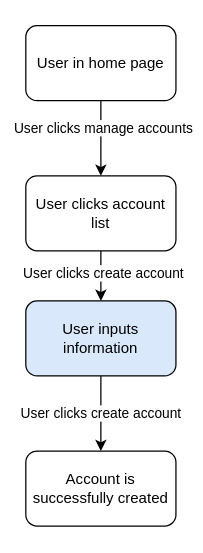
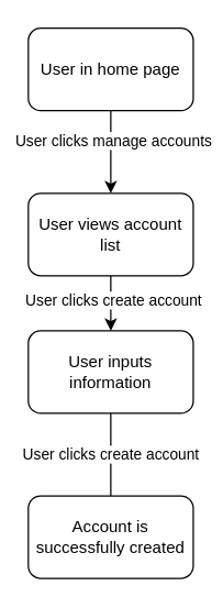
  <mxCell id="0" />
  <mxCell id="1" parent="0" />
  <mxCell id="2" style="edgeStyle=orthogonalEdgeStyle;rounded=0;orthogonalLoop=1;jettySize=auto;html=1;entryX=0.5;entryY=0;entryDx=0;entryDy=0;" edge="1" parent="1" source="4" target="7"><mxGeometry relative="1" as="geometry" /></mxCell>
  <mxCell id="3" value="User clicks manage accounts" style="edgeLabel;html=1;align=center;verticalAlign=middle;resizable=0;points=[];" vertex="1" connectable="0" parent="2"><mxGeometry x="-0.3" y="1" relative="1" as="geometry"><mxPoint as="offset" /></mxGeometry></mxCell>
  <mxCell id="4" value="User in home page" style="rounded=1;whiteSpace=wrap;html=1;" vertex="1" parent="1"><mxGeometry x="20" y="20" width="120" height="60" as="geometry" /></mxCell>
  <mxCell id="5" style="edgeStyle=orthogonalEdgeStyle;rounded=0;orthogonalLoop=1;jettySize=auto;html=1;entryX=0.5;entryY=0;entryDx=0;entryDy=0;" edge="1" parent="1" source="7" target="9"><mxGeometry relative="1" as="geometry" /></mxCell>
  <mxCell id="6" value="User clicks create account" style="edgeLabel;html=1;align=center;verticalAlign=middle;resizable=0;points=[];" vertex="1" connectable="0" parent="5"><mxGeometry x="-0.15" y="1" relative="1" as="geometry"><mxPoint as="offset" /></mxGeometry></mxCell>
- <mxCell id="7" value="User clicks account list" style="rounded=1;whiteSpace=wrap;html=1;" vertex="1" parent="1"><mxGeometry x="20" y="140" width="120" height="60" as="geometry" /></mxCell>
- <mxCell id="8" value="User clicks create account" style="edgeStyle=orthogonalEdgeStyle;rounded=0;orthogonalLoop=1;jettySize=auto;html=1;" edge="1" parent="1" source="9" target="10"><mxGeometry relative="1" as="geometry" /></mxCell>
- <mxCell id="9" value="User inputs information" style="rounded=1;whiteSpace=wrap;html=1;fillColor=#dae8fc;" vertex="1" parent="1"><mxGeometry x="20" y="240" width="120" height="60" as="geometry" /></mxCell>
+ <mxCell id="7" value="User views account list" style="rounded=1;whiteSpace=wrap;html=1;" vertex="1" parent="1"><mxGeometry x="20" y="140" width="120" height="60" as="geometry" /></mxCell>
+ <mxCell id="8" value="User clicks create account" style="edgeStyle=orthogonalEdgeStyle;rounded=0;orthogonalLoop=1;jettySize=auto;html=1;endArrow=none;" edge="1" parent="1" source="9" target="10"><mxGeometry relative="1" as="geometry" /></mxCell>
+ <mxCell id="9" value="User inputs information" style="rounded=1;whiteSpace=wrap;html=1;" vertex="1" parent="1"><mxGeometry x="20" y="240" width="120" height="60" as="geometry" /></mxCell>
  <mxCell id="10" value="Account is successfully created" style="rounded=1;whiteSpace=wrap;html=1;" vertex="1" parent="1"><mxGeometry x="20" y="360" width="120" height="60" as="geometry" /></mxCell>
